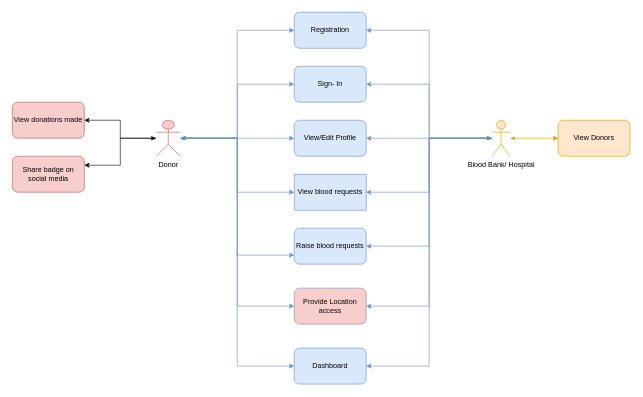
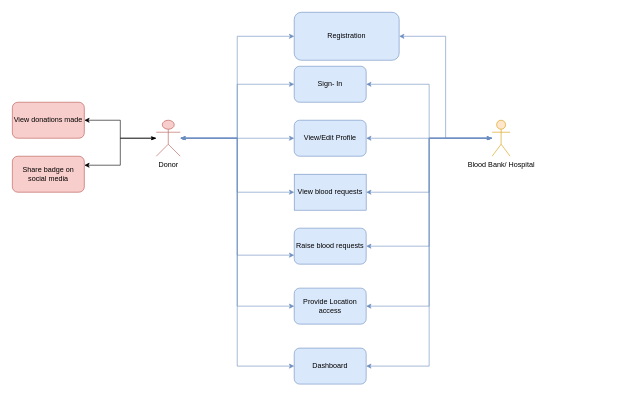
  <mxCell id="0" />
  <mxCell id="1" parent="0" />
  <mxCell id="2" style="edgeStyle=orthogonalEdgeStyle;rounded=0;orthogonalLoop=1;jettySize=auto;html=1;entryX=0;entryY=0.5;entryDx=0;entryDy=0;startArrow=classicThin;startFill=1;fillColor=#dae8fc;strokeColor=#6c8ebf;" edge="1" parent="1" source="11" target="22"><mxGeometry relative="1" as="geometry" /></mxCell>
  <mxCell id="3" style="edgeStyle=orthogonalEdgeStyle;rounded=0;orthogonalLoop=1;jettySize=auto;html=1;entryX=0;entryY=0.5;entryDx=0;entryDy=0;startArrow=classicThin;startFill=1;fillColor=#dae8fc;strokeColor=#6c8ebf;" edge="1" parent="1" source="11" target="21"><mxGeometry relative="1" as="geometry" /></mxCell>
  <mxCell id="4" style="edgeStyle=orthogonalEdgeStyle;rounded=0;orthogonalLoop=1;jettySize=auto;html=1;entryX=0;entryY=0.5;entryDx=0;entryDy=0;startArrow=classicThin;startFill=1;fillColor=#dae8fc;strokeColor=#6c8ebf;" edge="1" parent="1" source="11" target="23"><mxGeometry relative="1" as="geometry" /></mxCell>
  <mxCell id="5" style="edgeStyle=orthogonalEdgeStyle;rounded=0;orthogonalLoop=1;jettySize=auto;html=1;entryX=0;entryY=0.5;entryDx=0;entryDy=0;startArrow=classicThin;startFill=1;fillColor=#dae8fc;strokeColor=#6c8ebf;" edge="1" parent="1" source="11" target="24"><mxGeometry relative="1" as="geometry" /></mxCell>
  <mxCell id="6" style="edgeStyle=orthogonalEdgeStyle;rounded=0;orthogonalLoop=1;jettySize=auto;html=1;entryX=0;entryY=0.75;entryDx=0;entryDy=0;startArrow=classicThin;startFill=1;fillColor=#dae8fc;strokeColor=#6c8ebf;" edge="1" parent="1" source="11" target="25"><mxGeometry relative="1" as="geometry" /></mxCell>
  <mxCell id="7" style="edgeStyle=orthogonalEdgeStyle;rounded=0;orthogonalLoop=1;jettySize=auto;html=1;entryX=0;entryY=0.5;entryDx=0;entryDy=0;startArrow=classicThin;startFill=1;fillColor=#dae8fc;strokeColor=#6c8ebf;" edge="1" parent="1" source="11" target="26"><mxGeometry relative="1" as="geometry" /></mxCell>
  <mxCell id="8" style="edgeStyle=orthogonalEdgeStyle;rounded=0;orthogonalLoop=1;jettySize=auto;html=1;entryX=0;entryY=0.5;entryDx=0;entryDy=0;startArrow=classicThin;startFill=1;fillColor=#dae8fc;strokeColor=#6c8ebf;" edge="1" parent="1" source="11" target="27"><mxGeometry relative="1" as="geometry" /></mxCell>
  <mxCell id="9" style="edgeStyle=orthogonalEdgeStyle;rounded=0;orthogonalLoop=1;jettySize=auto;html=1;entryX=1;entryY=0.5;entryDx=0;entryDy=0;startArrow=classicThin;startFill=1;" edge="1" parent="1" source="11" target="28"><mxGeometry relative="1" as="geometry" /></mxCell>
  <mxCell id="10" style="edgeStyle=orthogonalEdgeStyle;rounded=0;orthogonalLoop=1;jettySize=auto;html=1;entryX=1;entryY=0.25;entryDx=0;entryDy=0;startArrow=classicThin;startFill=1;" edge="1" parent="1" source="11" target="29"><mxGeometry relative="1" as="geometry" /></mxCell>
  <mxCell id="11" value="Donor" style="shape=umlActor;verticalLabelPosition=bottom;verticalAlign=top;html=1;outlineConnect=0;fillColor=#f8cecc;strokeColor=#b85450;" vertex="1" parent="1"><mxGeometry x="260" y="200" width="40" height="60" as="geometry" /></mxCell>
  <mxCell id="12" style="edgeStyle=orthogonalEdgeStyle;rounded=0;orthogonalLoop=1;jettySize=auto;html=1;entryX=1;entryY=0.5;entryDx=0;entryDy=0;startArrow=classicThin;startFill=1;fillColor=#dae8fc;strokeColor=#6c8ebf;" edge="1" parent="1" source="20" target="21"><mxGeometry relative="1" as="geometry" /></mxCell>
  <mxCell id="13" style="edgeStyle=orthogonalEdgeStyle;rounded=0;orthogonalLoop=1;jettySize=auto;html=1;entryX=1;entryY=0.5;entryDx=0;entryDy=0;startArrow=classicThin;startFill=1;fillColor=#dae8fc;strokeColor=#6c8ebf;" edge="1" parent="1" source="20" target="22"><mxGeometry relative="1" as="geometry" /></mxCell>
  <mxCell id="14" style="edgeStyle=orthogonalEdgeStyle;rounded=0;orthogonalLoop=1;jettySize=auto;html=1;entryX=1;entryY=0.5;entryDx=0;entryDy=0;startArrow=classicThin;startFill=1;fillColor=#dae8fc;strokeColor=#6c8ebf;" edge="1" parent="1" source="20" target="23"><mxGeometry relative="1" as="geometry" /></mxCell>
  <mxCell id="15" style="edgeStyle=orthogonalEdgeStyle;rounded=0;orthogonalLoop=1;jettySize=auto;html=1;entryX=1;entryY=0.5;entryDx=0;entryDy=0;startArrow=classicThin;startFill=1;fillColor=#dae8fc;strokeColor=#6c8ebf;" edge="1" parent="1" source="20" target="24"><mxGeometry relative="1" as="geometry" /></mxCell>
  <mxCell id="16" style="edgeStyle=orthogonalEdgeStyle;rounded=0;orthogonalLoop=1;jettySize=auto;html=1;entryX=1;entryY=0.5;entryDx=0;entryDy=0;startArrow=classicThin;startFill=1;fillColor=#dae8fc;strokeColor=#6c8ebf;" edge="1" parent="1" source="20" target="25"><mxGeometry relative="1" as="geometry" /></mxCell>
  <mxCell id="17" style="edgeStyle=orthogonalEdgeStyle;rounded=0;orthogonalLoop=1;jettySize=auto;html=1;entryX=1;entryY=0.5;entryDx=0;entryDy=0;startArrow=classicThin;startFill=1;fillColor=#dae8fc;strokeColor=#6c8ebf;" edge="1" parent="1" source="20" target="26"><mxGeometry relative="1" as="geometry" /></mxCell>
  <mxCell id="18" style="edgeStyle=orthogonalEdgeStyle;rounded=0;orthogonalLoop=1;jettySize=auto;html=1;entryX=1;entryY=0.5;entryDx=0;entryDy=0;startArrow=classicThin;startFill=1;fillColor=#dae8fc;strokeColor=#6c8ebf;" edge="1" parent="1" source="20" target="27"><mxGeometry relative="1" as="geometry" /></mxCell>
- <mxCell id="19" style="edgeStyle=orthogonalEdgeStyle;rounded=0;orthogonalLoop=1;jettySize=auto;html=1;entryX=0;entryY=0.5;entryDx=0;entryDy=0;startArrow=classicThin;startFill=1;fillColor=#ffe6cc;strokeColor=#d79b00;" edge="1" parent="1" source="20" target="30"><mxGeometry relative="1" as="geometry" /></mxCell>
  <mxCell id="20" value="Blood Bank/ Hospital" style="shape=umlActor;verticalLabelPosition=bottom;verticalAlign=top;html=1;outlineConnect=0;fillColor=#ffe6cc;strokeColor=#d79b00;" vertex="1" parent="1"><mxGeometry x="820" y="200" width="30" height="60" as="geometry" /></mxCell>
  <mxCell id="21" value="Sign- In" style="rounded=1;whiteSpace=wrap;html=1;fillColor=#dae8fc;strokeColor=#6c8ebf;" vertex="1" parent="1"><mxGeometry x="490" y="110" width="120" height="60" as="geometry" /></mxCell>
- <mxCell id="22" value="Registration" style="rounded=1;whiteSpace=wrap;html=1;fillColor=#dae8fc;strokeColor=#6c8ebf;" vertex="1" parent="1"><mxGeometry x="490" y="20" width="120" height="60" as="geometry" /></mxCell>
+ <mxCell id="22" value="Registration" style="rounded=1;whiteSpace=wrap;html=1;fillColor=#dae8fc;strokeColor=#6c8ebf;" vertex="1" parent="1"><mxGeometry x="490" y="20" width="175" height="80" as="geometry" /></mxCell>
  <mxCell id="23" value="View/Edit Profile" style="rounded=1;whiteSpace=wrap;html=1;fillColor=#dae8fc;strokeColor=#6c8ebf;" vertex="1" parent="1"><mxGeometry x="490" y="200" width="120" height="60" as="geometry" /></mxCell>
  <mxCell id="24" value="View blood requests" style="whiteSpace=wrap;html=1;fillColor=#dae8fc;strokeColor=#6c8ebf;rounded=0;" vertex="1" parent="1"><mxGeometry x="490" y="290" width="120" height="60" as="geometry" /></mxCell>
  <mxCell id="25" value="Raise blood requests" style="rounded=1;whiteSpace=wrap;html=1;fillColor=#dae8fc;strokeColor=#6c8ebf;" vertex="1" parent="1"><mxGeometry x="490" y="380" width="120" height="60" as="geometry" /></mxCell>
- <mxCell id="26" value="Provide Location access" style="rounded=1;whiteSpace=wrap;html=1;fillColor=#f8cecc;strokeColor=#6c8ebf;" vertex="1" parent="1"><mxGeometry x="490" y="480" width="120" height="60" as="geometry" /></mxCell>
+ <mxCell id="26" value="Provide Location access" style="rounded=1;whiteSpace=wrap;html=1;fillColor=#dae8fc;strokeColor=#6c8ebf;" vertex="1" parent="1"><mxGeometry x="490" y="480" width="120" height="60" as="geometry" /></mxCell>
  <mxCell id="27" value="Dashboard" style="rounded=1;whiteSpace=wrap;html=1;fillColor=#dae8fc;strokeColor=#6c8ebf;" vertex="1" parent="1"><mxGeometry x="490" y="580" width="120" height="60" as="geometry" /></mxCell>
  <mxCell id="28" value="View donations made" style="rounded=1;whiteSpace=wrap;html=1;fillColor=#f8cecc;strokeColor=#b85450;" vertex="1" parent="1"><mxGeometry x="20" y="170" width="120" height="60" as="geometry" /></mxCell>
  <mxCell id="29" value="Share badge on social media" style="rounded=1;whiteSpace=wrap;html=1;fillColor=#f8cecc;strokeColor=#b85450;" vertex="1" parent="1"><mxGeometry x="20" y="260" width="120" height="60" as="geometry" /></mxCell>
- <mxCell id="30" value="View Donors" style="rounded=1;whiteSpace=wrap;html=1;fillColor=#ffe6cc;strokeColor=#d79b00;" vertex="1" parent="1"><mxGeometry x="930" y="200" width="120" height="60" as="geometry" /></mxCell>
